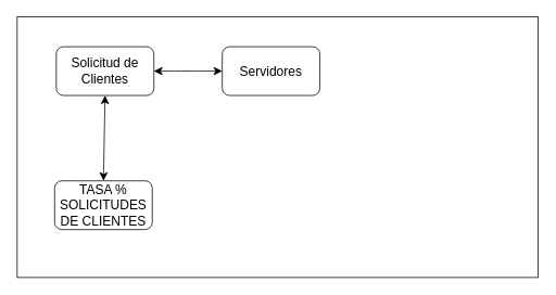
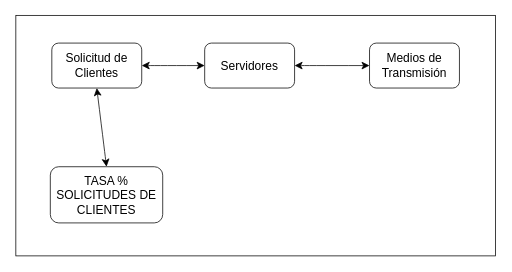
  <mxCell id="0" />
  <mxCell id="1" parent="0" />
  <mxCell id="2" value="" style="rounded=0;whiteSpace=wrap;html=1;fontSize=16;" vertex="1" parent="1"><mxGeometry x="20" y="20" width="640" height="321" as="geometry" /></mxCell>
+ <mxCell id="3" value="Medios de Transmisión" style="rounded=1;whiteSpace=wrap;html=1;fontSize=16;" vertex="1" parent="1"><mxGeometry x="492" y="57" width="120" height="60" as="geometry" /></mxCell>
  <mxCell id="4" value="Servidores" style="rounded=1;whiteSpace=wrap;html=1;fontSize=16;" vertex="1" parent="1"><mxGeometry x="272" y="57" width="120" height="60" as="geometry" /></mxCell>
  <mxCell id="5" value="Solicitud de Clientes" style="rounded=1;whiteSpace=wrap;html=1;fontSize=16;" vertex="1" parent="1"><mxGeometry x="68" y="57" width="120" height="60" as="geometry" /></mxCell>
- <mxCell id="6" value="TASA % SOLICITUDES DE CLIENTES" style="rounded=1;whiteSpace=wrap;html=1;fontSize=16;" vertex="1" parent="1"><mxGeometry x="66" y="222" width="120" height="60" as="geometry" /></mxCell>
+ <mxCell id="6" value="TASA % SOLICITUDES DE CLIENTES" style="rounded=1;whiteSpace=wrap;html=1;fontSize=16;" vertex="1" parent="1"><mxGeometry x="66" y="222" width="150" height="75" as="geometry" /></mxCell>
  <mxCell id="7" value="" style="endArrow=classic;startArrow=classic;html=1;rounded=0;fontSize=12;startSize=8;endSize=8;curved=1;exitX=1;exitY=0.5;exitDx=0;exitDy=0;entryX=0;entryY=0.5;entryDx=0;entryDy=0;" edge="1" parent="1" source="5" target="4"><mxGeometry width="50" height="50" relative="1" as="geometry"><mxPoint x="260" y="189" as="sourcePoint" /><mxPoint x="310" y="139" as="targetPoint" /></mxGeometry></mxCell>
+ <mxCell id="8" value="" style="endArrow=classic;startArrow=classic;html=1;rounded=0;fontSize=12;startSize=8;endSize=8;curved=1;exitX=1;exitY=0.5;exitDx=0;exitDy=0;entryX=0;entryY=0.5;entryDx=0;entryDy=0;" edge="1" parent="1" source="4" target="3"><mxGeometry width="50" height="50" relative="1" as="geometry"><mxPoint x="397" y="96" as="sourcePoint" /><mxPoint x="481" y="88" as="targetPoint" /></mxGeometry></mxCell>
  <mxCell id="9" value="" style="endArrow=classic;startArrow=classic;html=1;rounded=0;fontSize=12;startSize=8;endSize=8;curved=1;entryX=0.5;entryY=1;entryDx=0;entryDy=0;exitX=0.5;exitY=0;exitDx=0;exitDy=0;" edge="1" parent="1" source="6" target="5"><mxGeometry width="50" height="50" relative="1" as="geometry"><mxPoint x="123" y="219" as="sourcePoint" /><mxPoint x="173" y="169" as="targetPoint" /></mxGeometry></mxCell>
